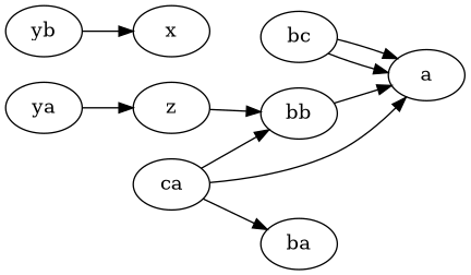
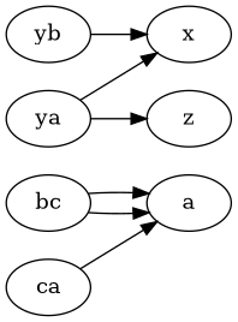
  digraph {
    rankdir=LR
-   bb
    a
    bc
    ca
-   ba
    ya
    x
    z
    yb
-   bb -> a
    bc -> a
    bc -> a
-   ca -> bb
    ca -> a
-   ca -> ba
+   ya -> x
    ya -> z
-   z -> bb
    yb -> x
  }
